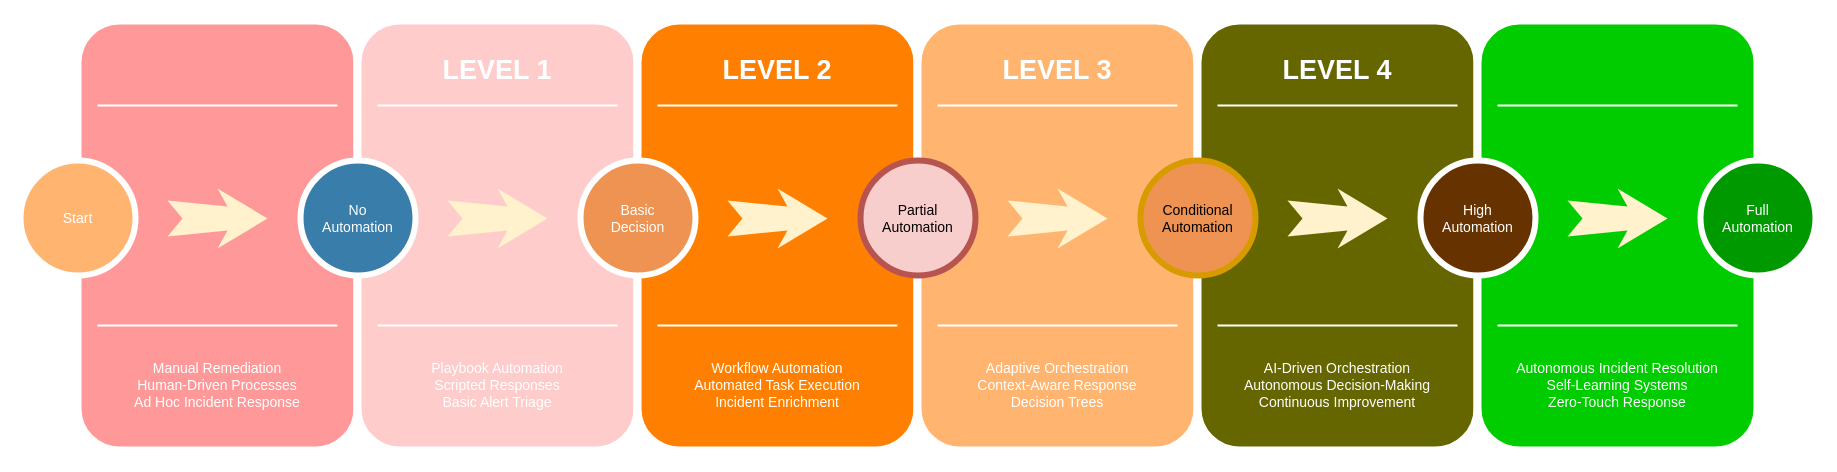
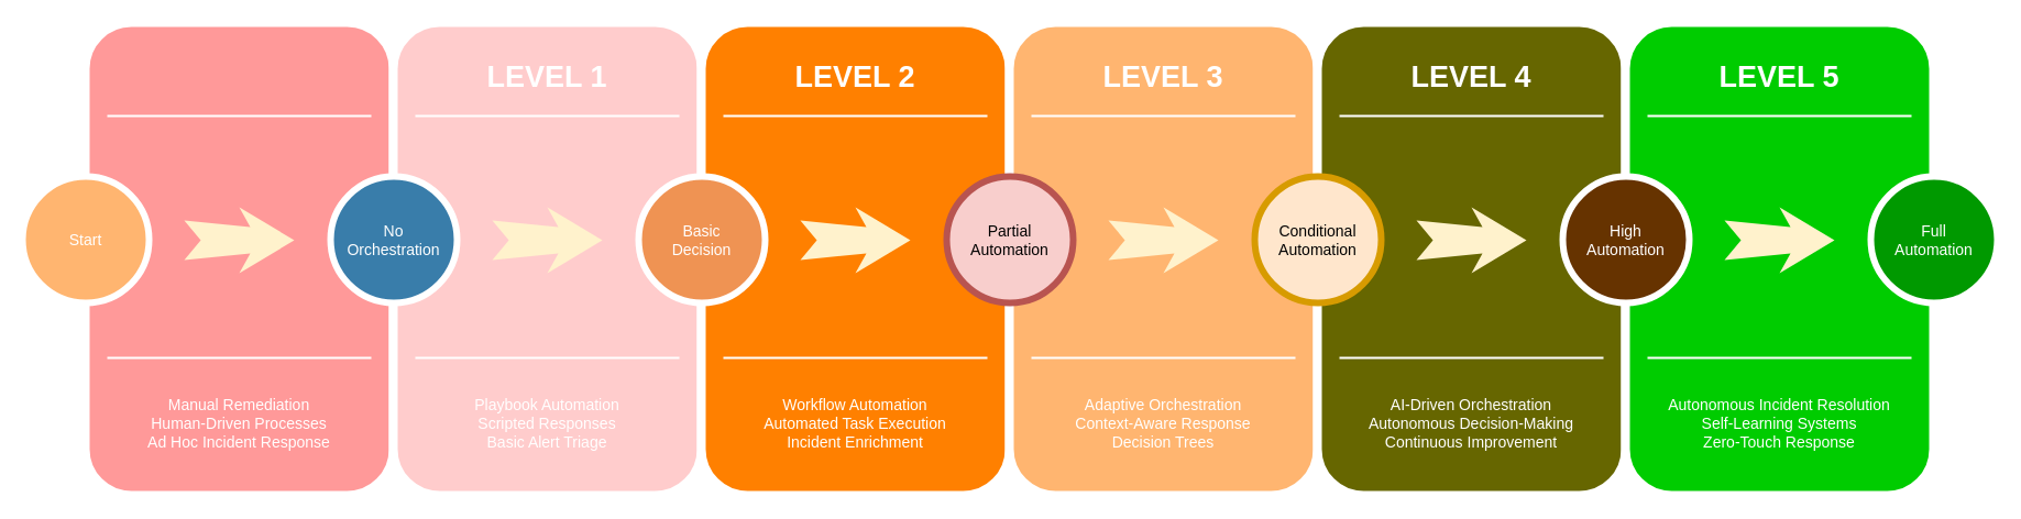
  <mxCell id="0" />
  <mxCell id="1" parent="0" />
  <mxCell id="2" value="" style="whiteSpace=wrap;html=1;rounded=1;shadow=0;strokeWidth=8;fontSize=20;align=center;fillColor=#FF9999;strokeColor=#FFFFFF;" parent="1" vertex="1"><mxGeometry x="77" y="20" width="280" height="430" as="geometry" /></mxCell>
  <mxCell id="3" value="&lt;div&gt;Manual Remediation&lt;/div&gt;&lt;div&gt;Human-Driven Processes&lt;/div&gt;&lt;div&gt;Ad Hoc Incident Response&lt;/div&gt;" style="text;html=1;strokeColor=none;fillColor=none;align=center;verticalAlign=middle;whiteSpace=wrap;rounded=0;shadow=0;fontSize=14;fontColor=#FFFFFF;" parent="1" vertex="1"><mxGeometry x="77" y="340" width="280" height="90" as="geometry" /></mxCell>
  <mxCell id="4" value="" style="line;strokeWidth=2;html=1;rounded=0;shadow=0;fontSize=27;align=center;fillColor=none;strokeColor=#FFFFFF;" parent="1" vertex="1"><mxGeometry x="97" y="100" width="240" height="10" as="geometry" /></mxCell>
  <mxCell id="5" value="" style="line;strokeWidth=2;html=1;rounded=0;shadow=0;fontSize=27;align=center;fillColor=none;strokeColor=#FFFFFF;" parent="1" vertex="1"><mxGeometry x="97" y="320" width="240" height="10" as="geometry" /></mxCell>
  <mxCell id="6" value="Start" style="ellipse;whiteSpace=wrap;html=1;rounded=0;shadow=0;strokeWidth=6;fontSize=14;align=center;fillColor=#ffb570;strokeColor=#FFFFFF;fontColor=#FFFFFF;" parent="1" vertex="1"><mxGeometry x="20" y="160" width="115" height="115" as="geometry" /></mxCell>
  <mxCell id="7" value="" style="html=1;shadow=0;dashed=0;align=center;verticalAlign=middle;shape=mxgraph.arrows2.stylisedArrow;dy=0.6;dx=40;notch=15;feather=0.4;rounded=0;strokeWidth=1;fontSize=27;strokeColor=none;fillColor=#fff2cc;" parent="1" vertex="1"><mxGeometry x="167" y="188" width="100" height="60" as="geometry" /></mxCell>
  <mxCell id="8" value="" style="whiteSpace=wrap;html=1;rounded=1;shadow=0;strokeWidth=8;fontSize=20;align=center;fillColor=#FFCCCC;strokeColor=#FFFFFF;" parent="1" vertex="1"><mxGeometry x="357" y="20" width="280" height="430" as="geometry" /></mxCell>
  <mxCell id="9" value="LEVEL 1" style="text;html=1;strokeColor=none;fillColor=none;align=center;verticalAlign=middle;whiteSpace=wrap;rounded=0;shadow=0;fontSize=27;fontColor=#FFFFFF;fontStyle=1" parent="1" vertex="1"><mxGeometry x="357" y="40" width="280" height="60" as="geometry" /></mxCell>
  <mxCell id="10" value="&lt;div&gt;Playbook Automation&lt;/div&gt;&lt;div&gt;Scripted Responses&lt;/div&gt;&lt;div&gt;Basic Alert Triage&lt;/div&gt;" style="text;html=1;strokeColor=none;fillColor=none;align=center;verticalAlign=middle;whiteSpace=wrap;rounded=0;shadow=0;fontSize=14;fontColor=#FFFFFF;" parent="1" vertex="1"><mxGeometry x="357" y="340" width="280" height="90" as="geometry" /></mxCell>
  <mxCell id="11" value="" style="line;strokeWidth=2;html=1;rounded=0;shadow=0;fontSize=27;align=center;fillColor=none;strokeColor=#FFFFFF;" parent="1" vertex="1"><mxGeometry x="377" y="100" width="240" height="10" as="geometry" /></mxCell>
  <mxCell id="12" value="" style="line;strokeWidth=2;html=1;rounded=0;shadow=0;fontSize=27;align=center;fillColor=none;strokeColor=#FFFFFF;" parent="1" vertex="1"><mxGeometry x="377" y="320" width="240" height="10" as="geometry" /></mxCell>
- <mxCell id="13" value="No&lt;br&gt;Automation" style="ellipse;whiteSpace=wrap;html=1;rounded=0;shadow=0;strokeWidth=6;fontSize=14;align=center;fillColor=#397DAA;strokeColor=#FFFFFF;fontColor=#FFFFFF;" parent="1" vertex="1"><mxGeometry x="300" y="160" width="115" height="115" as="geometry" /></mxCell>
+ <mxCell id="13" value="No&lt;br&gt;Orchestration" style="ellipse;whiteSpace=wrap;html=1;rounded=0;shadow=0;strokeWidth=6;fontSize=14;align=center;fillColor=#397DAA;strokeColor=#FFFFFF;fontColor=#FFFFFF;" parent="1" vertex="1"><mxGeometry x="300" y="160" width="115" height="115" as="geometry" /></mxCell>
  <mxCell id="14" value="" style="html=1;shadow=0;dashed=0;align=center;verticalAlign=middle;shape=mxgraph.arrows2.stylisedArrow;dy=0.6;dx=40;notch=15;feather=0.4;rounded=0;strokeWidth=1;fontSize=27;strokeColor=none;fillColor=#fff2cc;" parent="1" vertex="1"><mxGeometry x="447" y="188" width="100" height="60" as="geometry" /></mxCell>
  <mxCell id="15" value="" style="whiteSpace=wrap;html=1;rounded=1;shadow=0;strokeWidth=8;fontSize=20;align=center;fillColor=#FF8000;strokeColor=#FFFFFF;" parent="1" vertex="1"><mxGeometry x="637" y="20" width="280" height="430" as="geometry" /></mxCell>
  <mxCell id="16" value="LEVEL 2" style="text;html=1;strokeColor=none;fillColor=none;align=center;verticalAlign=middle;whiteSpace=wrap;rounded=0;shadow=0;fontSize=27;fontColor=#FFFFFF;fontStyle=1" parent="1" vertex="1"><mxGeometry x="637" y="40" width="280" height="60" as="geometry" /></mxCell>
  <mxCell id="17" value="&lt;div&gt;Workflow Automation&lt;/div&gt;&lt;div&gt;Automated Task Execution&lt;/div&gt;&lt;div&gt;Incident Enrichment&lt;/div&gt;" style="text;html=1;strokeColor=none;fillColor=none;align=center;verticalAlign=middle;whiteSpace=wrap;rounded=0;shadow=0;fontSize=14;fontColor=#FFFFFF;" parent="1" vertex="1"><mxGeometry x="637" y="340" width="280" height="90" as="geometry" /></mxCell>
  <mxCell id="18" value="" style="line;strokeWidth=2;html=1;rounded=0;shadow=0;fontSize=27;align=center;fillColor=none;strokeColor=#FFFFFF;" parent="1" vertex="1"><mxGeometry x="657" y="100" width="240" height="10" as="geometry" /></mxCell>
  <mxCell id="19" value="" style="line;strokeWidth=2;html=1;rounded=0;shadow=0;fontSize=27;align=center;fillColor=none;strokeColor=#FFFFFF;" parent="1" vertex="1"><mxGeometry x="657" y="320" width="240" height="10" as="geometry" /></mxCell>
  <mxCell id="20" value="Basic&lt;br style=&quot;border-color: var(--border-color);&quot;&gt;Decision" style="ellipse;whiteSpace=wrap;html=1;rounded=0;shadow=0;strokeWidth=6;fontSize=14;align=center;fillColor=#EF9353;strokeColor=#FFFFFF;fontColor=#FFFFFF;" parent="1" vertex="1"><mxGeometry x="580" y="160" width="115" height="115" as="geometry" /></mxCell>
  <mxCell id="21" value="" style="html=1;shadow=0;dashed=0;align=center;verticalAlign=middle;shape=mxgraph.arrows2.stylisedArrow;dy=0.6;dx=40;notch=15;feather=0.4;rounded=0;strokeWidth=1;fontSize=27;strokeColor=none;fillColor=#fff2cc;" parent="1" vertex="1"><mxGeometry x="727" y="188" width="100" height="60" as="geometry" /></mxCell>
  <mxCell id="22" value="" style="whiteSpace=wrap;html=1;rounded=1;shadow=0;strokeWidth=8;fontSize=20;align=center;fillColor=#FFB570;strokeColor=#FFFFFF;" parent="1" vertex="1"><mxGeometry x="917" y="20" width="280" height="430" as="geometry" /></mxCell>
  <mxCell id="23" value="LEVEL 3" style="text;html=1;strokeColor=none;fillColor=none;align=center;verticalAlign=middle;whiteSpace=wrap;rounded=0;shadow=0;fontSize=27;fontColor=#FFFFFF;fontStyle=1" parent="1" vertex="1"><mxGeometry x="917" y="40" width="280" height="60" as="geometry" /></mxCell>
  <mxCell id="24" value="&lt;div&gt;Adaptive Orchestration&lt;/div&gt;&lt;div&gt;Context-Aware Response&lt;/div&gt;&lt;div&gt;Decision Trees&lt;/div&gt;" style="text;html=1;strokeColor=none;fillColor=none;align=center;verticalAlign=middle;whiteSpace=wrap;rounded=0;shadow=0;fontSize=14;fontColor=#FFFFFF;" parent="1" vertex="1"><mxGeometry x="917" y="340" width="280" height="90" as="geometry" /></mxCell>
  <mxCell id="25" value="" style="line;strokeWidth=2;html=1;rounded=0;shadow=0;fontSize=27;align=center;fillColor=none;strokeColor=#FFFFFF;" parent="1" vertex="1"><mxGeometry x="937" y="100" width="240" height="10" as="geometry" /></mxCell>
  <mxCell id="26" value="" style="line;strokeWidth=2;html=1;rounded=0;shadow=0;fontSize=27;align=center;fillColor=none;strokeColor=#FFFFFF;" parent="1" vertex="1"><mxGeometry x="937" y="320" width="240" height="10" as="geometry" /></mxCell>
  <mxCell id="27" value="Partial&lt;br style=&quot;border-color: var(--border-color);&quot;&gt;Automation" style="ellipse;whiteSpace=wrap;html=1;rounded=0;shadow=0;strokeWidth=6;fontSize=14;align=center;fillColor=#f8cecc;strokeColor=#b85450;" parent="1" vertex="1"><mxGeometry x="860" y="160" width="115" height="115" as="geometry" /></mxCell>
  <mxCell id="28" value="" style="html=1;shadow=0;dashed=0;align=center;verticalAlign=middle;shape=mxgraph.arrows2.stylisedArrow;dy=0.6;dx=40;notch=15;feather=0.4;rounded=0;strokeWidth=1;fontSize=27;strokeColor=none;fillColor=#fff2cc;" parent="1" vertex="1"><mxGeometry x="1007" y="188" width="100" height="60" as="geometry" /></mxCell>
  <mxCell id="29" value="" style="whiteSpace=wrap;html=1;rounded=1;shadow=0;strokeWidth=8;fontSize=20;align=center;fillColor=#666600;strokeColor=#FFFFFF;" vertex="1" parent="1"><mxGeometry x="1197" y="20" width="280" height="430" as="geometry" /></mxCell>
  <mxCell id="30" value="LEVEL 4" style="text;html=1;strokeColor=none;fillColor=none;align=center;verticalAlign=middle;whiteSpace=wrap;rounded=0;shadow=0;fontSize=27;fontColor=#FFFFFF;fontStyle=1" vertex="1" parent="1"><mxGeometry x="1197" y="40" width="280" height="60" as="geometry" /></mxCell>
  <mxCell id="31" value="&lt;div&gt;AI-Driven Orchestration&lt;/div&gt;&lt;div&gt;Autonomous Decision-Making&lt;/div&gt;&lt;div&gt;Continuous Improvement&lt;/div&gt;" style="text;html=1;strokeColor=none;fillColor=none;align=center;verticalAlign=middle;whiteSpace=wrap;rounded=0;shadow=0;fontSize=14;fontColor=#FFFFFF;" vertex="1" parent="1"><mxGeometry x="1197" y="340" width="280" height="90" as="geometry" /></mxCell>
  <mxCell id="32" value="" style="line;strokeWidth=2;html=1;rounded=0;shadow=0;fontSize=27;align=center;fillColor=none;strokeColor=#FFFFFF;" vertex="1" parent="1"><mxGeometry x="1217" y="100" width="240" height="10" as="geometry" /></mxCell>
  <mxCell id="33" value="" style="line;strokeWidth=2;html=1;rounded=0;shadow=0;fontSize=27;align=center;fillColor=none;strokeColor=#FFFFFF;" vertex="1" parent="1"><mxGeometry x="1217" y="320" width="240" height="10" as="geometry" /></mxCell>
  <mxCell id="34" value="" style="html=1;shadow=0;dashed=0;align=center;verticalAlign=middle;shape=mxgraph.arrows2.stylisedArrow;dy=0.6;dx=40;notch=15;feather=0.4;rounded=0;strokeWidth=1;fontSize=27;strokeColor=none;fillColor=#fff2cc;" vertex="1" parent="1"><mxGeometry x="1287" y="188" width="100" height="60" as="geometry" /></mxCell>
- <mxCell id="35" value="Conditional&lt;br&gt;Automation" style="ellipse;whiteSpace=wrap;html=1;rounded=0;shadow=0;strokeWidth=6;fontSize=14;align=center;fillColor=#ef9353;strokeColor=#d79b00;" parent="1" vertex="1"><mxGeometry x="1140" y="160" width="115" height="115" as="geometry" /></mxCell>
+ <mxCell id="35" value="Conditional&lt;br&gt;Automation" style="ellipse;whiteSpace=wrap;html=1;rounded=0;shadow=0;strokeWidth=6;fontSize=14;align=center;fillColor=#ffe6cc;strokeColor=#d79b00;" parent="1" vertex="1"><mxGeometry x="1140" y="160" width="115" height="115" as="geometry" /></mxCell>
  <mxCell id="36" value="" style="whiteSpace=wrap;html=1;rounded=1;shadow=0;strokeWidth=8;fontSize=20;align=center;fillColor=#00CC00;strokeColor=#FFFFFF;" vertex="1" parent="1"><mxGeometry x="1477" y="20" width="280" height="430" as="geometry" /></mxCell>
+ <mxCell id="37" value="LEVEL 5" style="text;html=1;strokeColor=none;fillColor=none;align=center;verticalAlign=middle;whiteSpace=wrap;rounded=0;shadow=0;fontSize=27;fontColor=#FFFFFF;fontStyle=1" vertex="1" parent="1"><mxGeometry x="1477" y="40" width="280" height="60" as="geometry" /></mxCell>
  <mxCell id="38" value="&lt;div&gt;Autonomous Incident Resolution&lt;/div&gt;&lt;div&gt;Self-Learning Systems&lt;/div&gt;&lt;div&gt;Zero-Touch Response&lt;/div&gt;" style="text;html=1;strokeColor=none;fillColor=none;align=center;verticalAlign=middle;whiteSpace=wrap;rounded=0;shadow=0;fontSize=14;fontColor=#FFFFFF;" vertex="1" parent="1"><mxGeometry x="1477" y="340" width="280" height="90" as="geometry" /></mxCell>
  <mxCell id="39" value="" style="line;strokeWidth=2;html=1;rounded=0;shadow=0;fontSize=27;align=center;fillColor=none;strokeColor=#FFFFFF;" vertex="1" parent="1"><mxGeometry x="1497" y="100" width="240" height="10" as="geometry" /></mxCell>
  <mxCell id="40" value="" style="line;strokeWidth=2;html=1;rounded=0;shadow=0;fontSize=27;align=center;fillColor=none;strokeColor=#FFFFFF;" vertex="1" parent="1"><mxGeometry x="1497" y="320" width="240" height="10" as="geometry" /></mxCell>
  <mxCell id="41" value="" style="html=1;shadow=0;dashed=0;align=center;verticalAlign=middle;shape=mxgraph.arrows2.stylisedArrow;dy=0.6;dx=40;notch=15;feather=0.4;rounded=0;strokeWidth=1;fontSize=27;strokeColor=none;fillColor=#fff2cc;" vertex="1" parent="1"><mxGeometry x="1567" y="188" width="100" height="60" as="geometry" /></mxCell>
  <mxCell id="42" value="Full&lt;br style=&quot;border-color: var(--border-color);&quot;&gt;Automation" style="ellipse;whiteSpace=wrap;html=1;rounded=0;shadow=0;strokeWidth=6;fontSize=14;align=center;fillColor=#009900;strokeColor=#FFFFFF;fontColor=#FFFFFF;" vertex="1" parent="1"><mxGeometry x="1700" y="160" width="115" height="115" as="geometry" /></mxCell>
  <mxCell id="43" value="High&lt;br&gt;Automation" style="ellipse;whiteSpace=wrap;html=1;rounded=0;shadow=0;strokeWidth=6;fontSize=14;align=center;fillColor=#663300;strokeColor=#FFFFFF;fontColor=#FFFFFF;" vertex="1" parent="1"><mxGeometry x="1420" y="160" width="115" height="115" as="geometry" /></mxCell>
